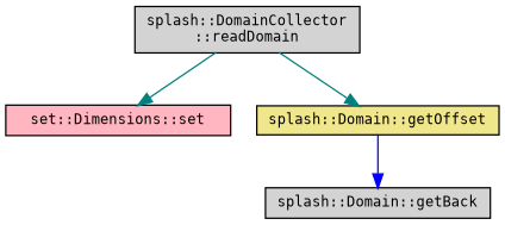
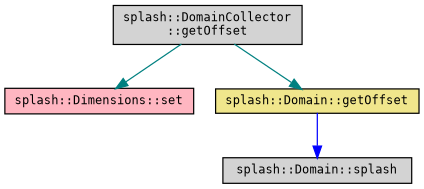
  digraph {
    fontname="DejaVu Sans Mono"
    rankdir=TB
    node [color=black fillcolor=lightgrey fontname="DejaVu Sans Mono" fontsize=10 shape=record style=filled]
    edge [color=teal fontname="DejaVu Sans Mono" fontsize=10 labelfontname=FreeSans labelfontsize=10 style=solid]
-   n1 [fontcolor=black height=0.2 label="splash::DomainCollector\l::readDomain" width=0.4]
-   n2 [fillcolor=lightpink height=0.2 label="set::Dimensions::set" width=0.4]
+   n1 [fontcolor=black height=0.2 label="splash::DomainCollector\l::getOffset" width=0.4]
+   n2 [fillcolor=lightpink height=0.2 label="splash::Dimensions::set" width=0.4]
    n3 [fillcolor=khaki height=0.2 label="splash::Domain::getOffset" width=0.4]
-   n4 [height=0.2 label="splash::Domain::getBack" width=0.4]
+   n4 [height=0.2 label="splash::Domain::splash" width=0.4]
    n1 -> n2
    n1 -> n3
    n3 -> n4 [color=blue]
  }
